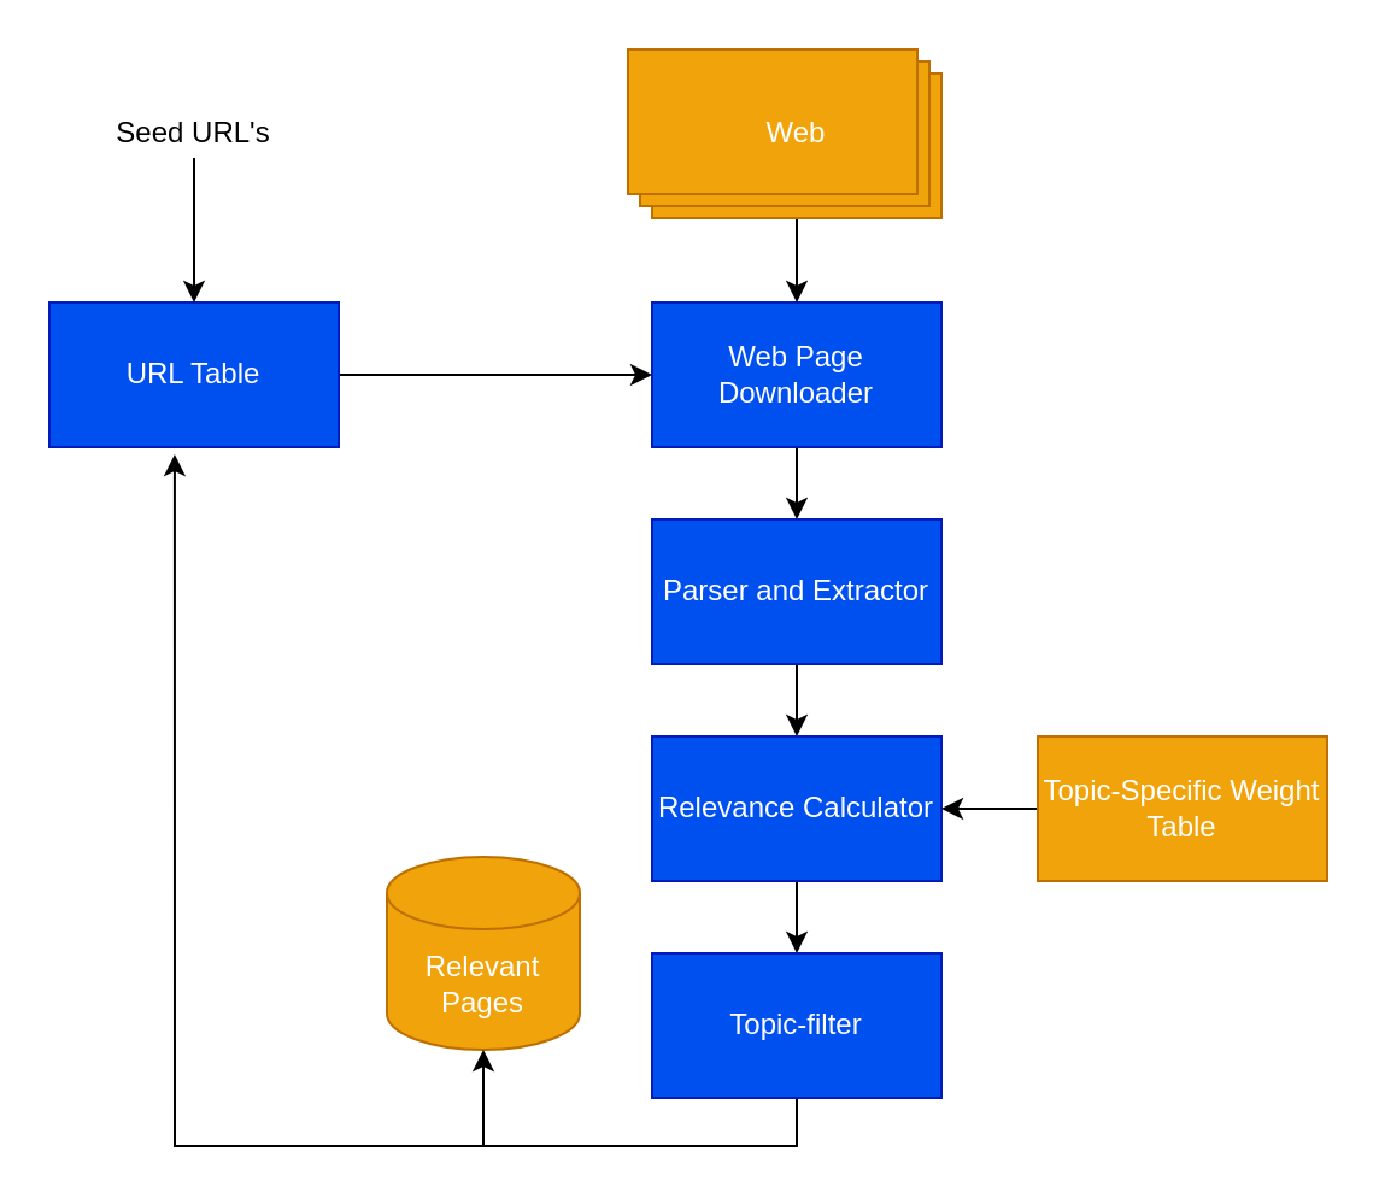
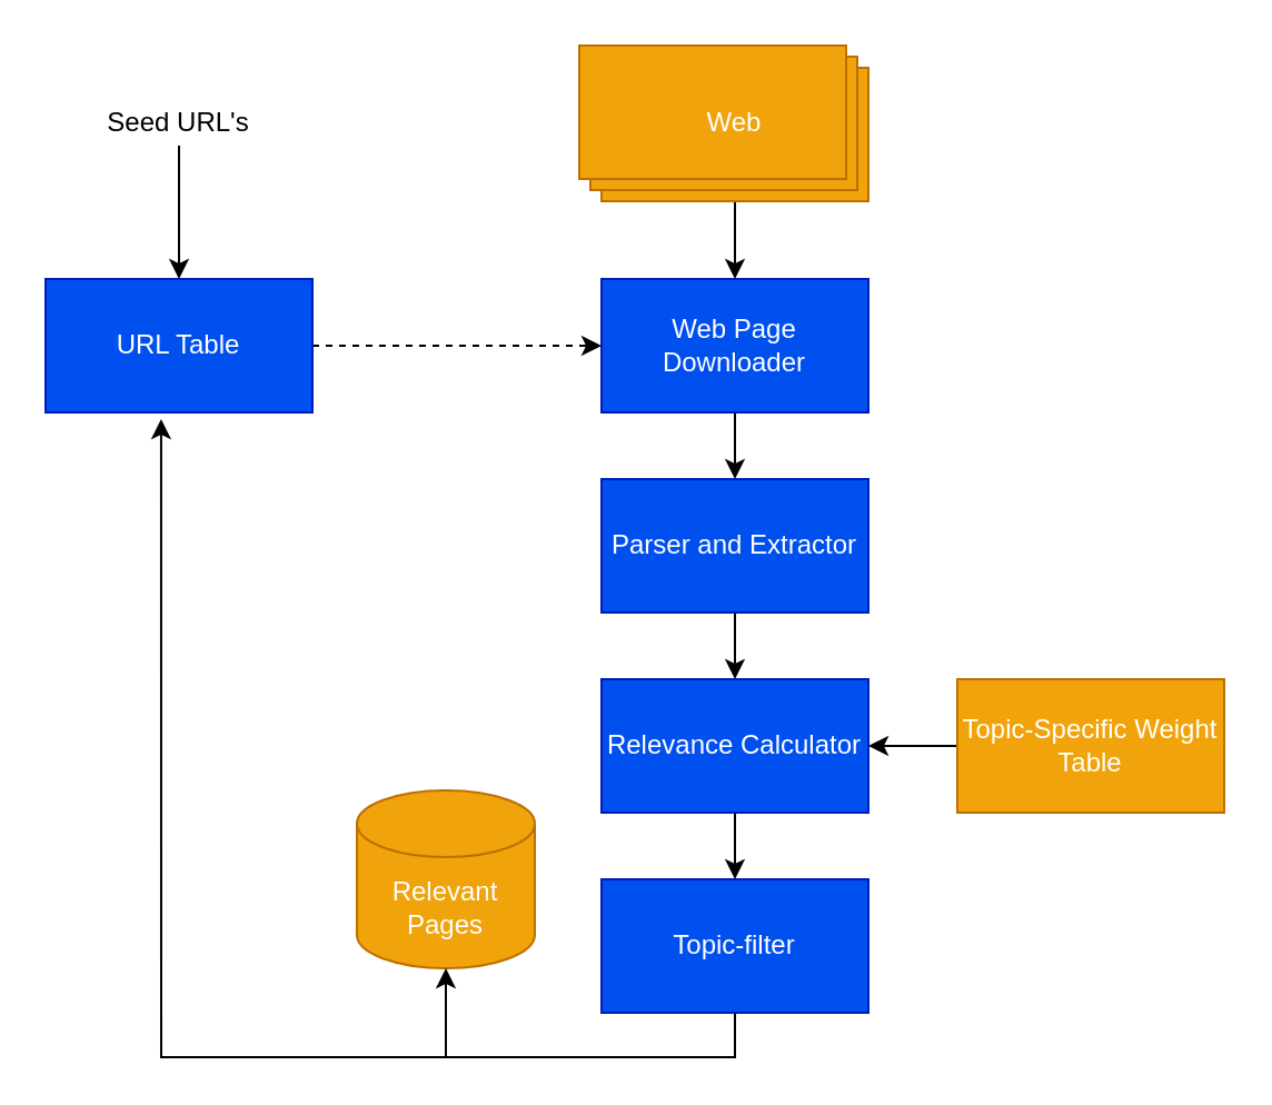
  <mxCell id="0" />
  <mxCell id="1" parent="0" />
  <mxCell id="2" style="edgeStyle=orthogonalEdgeStyle;rounded=0;orthogonalLoop=1;jettySize=auto;html=1;exitX=0.5;exitY=1;exitDx=0;exitDy=0;entryX=0.5;entryY=0;entryDx=0;entryDy=0;" edge="1" parent="1" source="3" target="5"><mxGeometry relative="1" as="geometry" /></mxCell>
  <mxCell id="3" value="Web Page Downloader" style="rounded=0;whiteSpace=wrap;html=1;fillColor=#0050ef;strokeColor=#001DBC;fontColor=#ffffff;" vertex="1" parent="1"><mxGeometry x="270" y="125" width="120" height="60" as="geometry" /></mxCell>
  <mxCell id="4" style="edgeStyle=orthogonalEdgeStyle;rounded=0;orthogonalLoop=1;jettySize=auto;html=1;exitX=0.5;exitY=1;exitDx=0;exitDy=0;" edge="1" parent="1" source="5" target="7"><mxGeometry relative="1" as="geometry" /></mxCell>
  <mxCell id="5" value="Parser and Extractor" style="rounded=0;whiteSpace=wrap;html=1;fillColor=#0050ef;strokeColor=#001DBC;fontColor=#ffffff;" vertex="1" parent="1"><mxGeometry x="270" y="215" width="120" height="60" as="geometry" /></mxCell>
  <mxCell id="6" style="edgeStyle=orthogonalEdgeStyle;rounded=0;orthogonalLoop=1;jettySize=auto;html=1;exitX=0.5;exitY=1;exitDx=0;exitDy=0;entryX=0.5;entryY=0;entryDx=0;entryDy=0;" edge="1" parent="1" source="7" target="9"><mxGeometry relative="1" as="geometry" /></mxCell>
  <mxCell id="7" value="Relevance Calculator" style="rounded=0;whiteSpace=wrap;html=1;fillColor=#0050ef;strokeColor=#001DBC;fontColor=#ffffff;" vertex="1" parent="1"><mxGeometry x="270" y="305" width="120" height="60" as="geometry" /></mxCell>
  <mxCell id="8" style="edgeStyle=orthogonalEdgeStyle;rounded=0;orthogonalLoop=1;jettySize=auto;html=1;exitX=0.5;exitY=1;exitDx=0;exitDy=0;entryX=0.433;entryY=1.05;entryDx=0;entryDy=0;entryPerimeter=0;" edge="1" parent="1" source="9" target="14"><mxGeometry relative="1" as="geometry"><mxPoint x="30" y="275" as="targetPoint" /></mxGeometry></mxCell>
  <mxCell id="9" value="Topic-filter" style="rounded=0;whiteSpace=wrap;html=1;fillColor=#0050ef;strokeColor=#001DBC;fontColor=#ffffff;" vertex="1" parent="1"><mxGeometry x="270" y="395" width="120" height="60" as="geometry" /></mxCell>
  <mxCell id="10" style="edgeStyle=orthogonalEdgeStyle;rounded=0;orthogonalLoop=1;jettySize=auto;html=1;exitX=0;exitY=0;exitDx=70;exitDy=70;exitPerimeter=0;entryX=0.5;entryY=0;entryDx=0;entryDy=0;" edge="1" parent="1" source="11" target="3"><mxGeometry relative="1" as="geometry" /></mxCell>
  <mxCell id="11" value="" style="verticalLabelPosition=bottom;verticalAlign=top;html=1;shape=mxgraph.basic.layered_rect;dx=10;outlineConnect=0;fillColor=#f0a30a;strokeColor=#BD7000;fontColor=#ffffff;" vertex="1" parent="1"><mxGeometry x="260" y="20" width="130" height="70" as="geometry" /></mxCell>
  <mxCell id="12" value="Relevant Pages" style="shape=cylinder3;whiteSpace=wrap;html=1;boundedLbl=1;backgroundOutline=1;size=15;fillColor=#f0a30a;strokeColor=#BD7000;fontColor=#ffffff;" vertex="1" parent="1"><mxGeometry x="160" y="355" width="80" height="80" as="geometry" /></mxCell>
- <mxCell id="13" style="edgeStyle=orthogonalEdgeStyle;rounded=0;orthogonalLoop=1;jettySize=auto;html=1;exitX=1;exitY=0.5;exitDx=0;exitDy=0;entryX=0;entryY=0.5;entryDx=0;entryDy=0;" edge="1" parent="1" source="14" target="3"><mxGeometry relative="1" as="geometry" /></mxCell>
+ <mxCell id="13" style="edgeStyle=orthogonalEdgeStyle;rounded=0;orthogonalLoop=1;jettySize=auto;html=1;exitX=1;exitY=0.5;exitDx=0;exitDy=0;entryX=0;entryY=0.5;entryDx=0;entryDy=0;dashed=1;" edge="1" parent="1" source="14" target="3"><mxGeometry relative="1" as="geometry" /></mxCell>
  <mxCell id="14" value="URL Table" style="rounded=0;whiteSpace=wrap;html=1;fillColor=#0050ef;strokeColor=#001DBC;fontColor=#ffffff;" vertex="1" parent="1"><mxGeometry x="20" y="125" width="120" height="60" as="geometry" /></mxCell>
  <mxCell id="15" value="" style="endArrow=classic;html=1;" edge="1" parent="1" target="12"><mxGeometry width="50" height="50" relative="1" as="geometry"><mxPoint x="200" y="475" as="sourcePoint" /><mxPoint x="360" y="295" as="targetPoint" /></mxGeometry></mxCell>
  <mxCell id="16" style="edgeStyle=orthogonalEdgeStyle;rounded=0;orthogonalLoop=1;jettySize=auto;html=1;exitX=0;exitY=0.5;exitDx=0;exitDy=0;entryX=1;entryY=0.5;entryDx=0;entryDy=0;" edge="1" parent="1" source="17" target="7"><mxGeometry relative="1" as="geometry" /></mxCell>
  <mxCell id="17" value="Topic-Specific Weight Table" style="rounded=0;whiteSpace=wrap;html=1;fillColor=#f0a30a;strokeColor=#BD7000;fontColor=#ffffff;" vertex="1" parent="1"><mxGeometry x="430" y="305" width="120" height="60" as="geometry" /></mxCell>
  <mxCell id="18" value="&lt;font color=&quot;#FFFFFF&quot;&gt;Web&lt;/font&gt;" style="text;html=1;strokeColor=none;fillColor=none;align=center;verticalAlign=middle;whiteSpace=wrap;rounded=0;" vertex="1" parent="1"><mxGeometry x="310" y="45" width="40" height="20" as="geometry" /></mxCell>
  <mxCell id="19" value="Seed URL's" style="text;html=1;strokeColor=none;fillColor=none;align=center;verticalAlign=middle;whiteSpace=wrap;rounded=0;" vertex="1" parent="1"><mxGeometry x="40" y="45" width="80" height="20" as="geometry" /></mxCell>
  <mxCell id="20" value="" style="endArrow=classic;html=1;exitX=0.5;exitY=1;exitDx=0;exitDy=0;entryX=0.5;entryY=0;entryDx=0;entryDy=0;" edge="1" parent="1" target="14"><mxGeometry width="50" height="50" relative="1" as="geometry"><mxPoint x="80" y="65" as="sourcePoint" /><mxPoint x="120" y="65" as="targetPoint" /></mxGeometry></mxCell>
